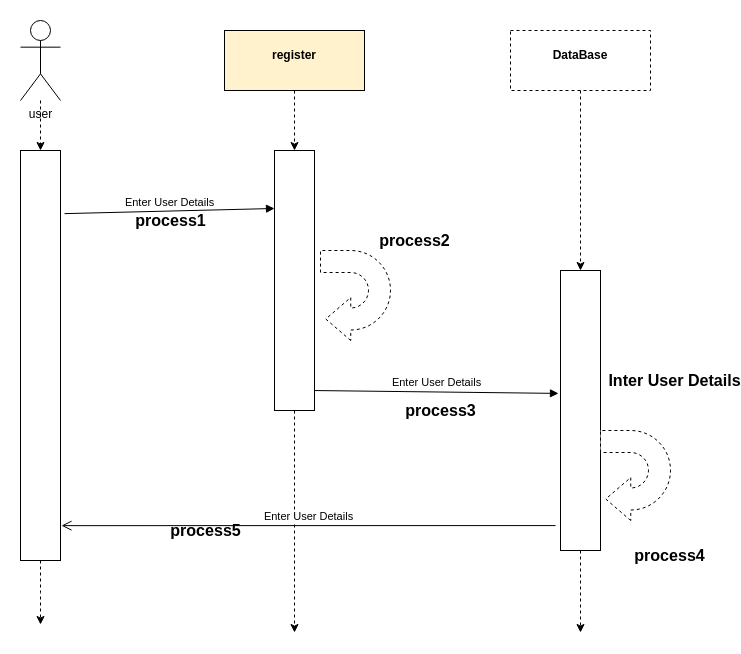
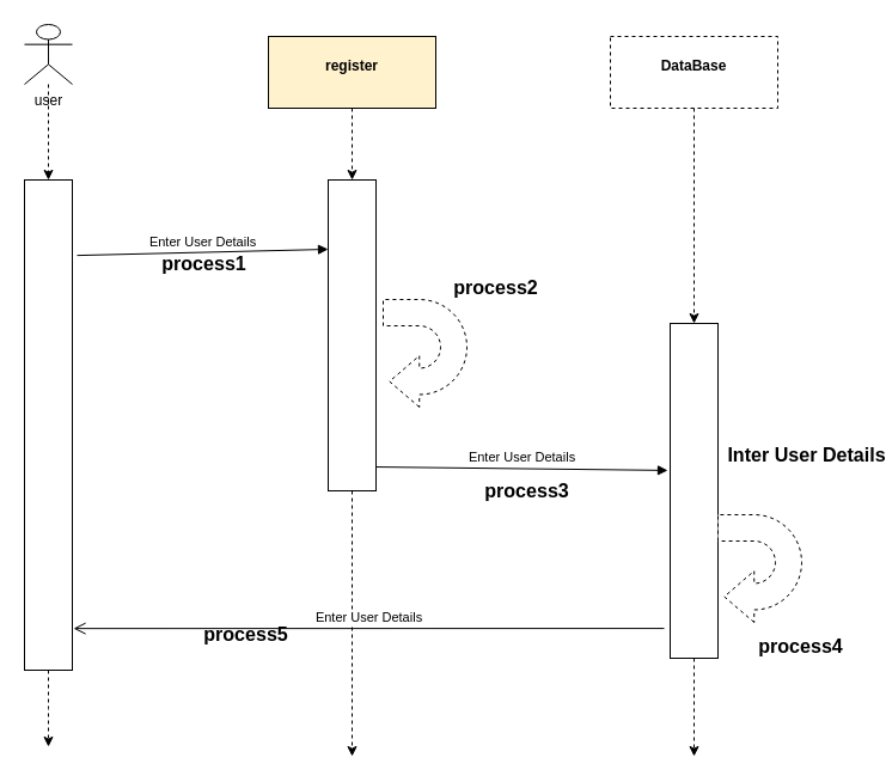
  <mxCell id="0" />
  <mxCell id="1" parent="0" />
  <mxCell id="2" style="edgeStyle=orthogonalEdgeStyle;rounded=0;orthogonalLoop=1;jettySize=auto;html=1;dashed=1;" parent="1" source="8" edge="1"><mxGeometry relative="1" as="geometry"><mxPoint x="40" y="624" as="targetPoint" /></mxGeometry></mxCell>
- <mxCell id="3" value="user" style="shape=umlActor;verticalLabelPosition=bottom;verticalAlign=top;html=1;" parent="1" vertex="1"><mxGeometry x="20" y="20" width="40" height="80" as="geometry" /></mxCell>
+ <mxCell id="3" value="user" style="shape=umlActor;verticalLabelPosition=bottom;verticalAlign=top;html=1;" parent="1" vertex="1"><mxGeometry x="20" y="20" width="40" height="50" as="geometry" /></mxCell>
  <mxCell id="4" style="edgeStyle=orthogonalEdgeStyle;rounded=0;orthogonalLoop=1;jettySize=auto;html=1;dashed=1;" parent="1" source="10" edge="1"><mxGeometry relative="1" as="geometry"><mxPoint x="294" y="632" as="targetPoint" /></mxGeometry></mxCell>
  <mxCell id="5" value="&lt;p style=&quot;margin: 0px ; margin-top: 4px ; text-align: center&quot;&gt;&lt;br&gt;&lt;b&gt;register&lt;/b&gt;&lt;/p&gt;" style="verticalAlign=top;align=left;overflow=fill;fontSize=12;fontFamily=Helvetica;html=1;fillColor=#fff2cc;" parent="1" vertex="1"><mxGeometry x="224" y="30" width="140" height="60" as="geometry" /></mxCell>
  <mxCell id="6" style="edgeStyle=orthogonalEdgeStyle;rounded=0;orthogonalLoop=1;jettySize=auto;html=1;dashed=1;" parent="1" source="12" edge="1"><mxGeometry relative="1" as="geometry"><mxPoint x="580" y="632" as="targetPoint" /></mxGeometry></mxCell>
  <mxCell id="7" value="&lt;p style=&quot;margin: 0px ; margin-top: 4px ; text-align: center&quot;&gt;&lt;br&gt;&lt;b&gt;DataBase&lt;/b&gt;&lt;/p&gt;" style="verticalAlign=top;align=left;overflow=fill;fontSize=12;fontFamily=Helvetica;html=1;dashed=1;" parent="1" vertex="1"><mxGeometry x="510" y="30" width="140" height="60" as="geometry" /></mxCell>
  <mxCell id="8" value="" style="html=1;points=[];perimeter=orthogonalPerimeter;" parent="1" vertex="1"><mxGeometry x="20" y="150" width="40" height="410" as="geometry" /></mxCell>
  <mxCell id="9" style="edgeStyle=orthogonalEdgeStyle;rounded=0;orthogonalLoop=1;jettySize=auto;html=1;dashed=1;" parent="1" source="3" target="8" edge="1"><mxGeometry relative="1" as="geometry"><mxPoint x="40" y="624" as="targetPoint" /><mxPoint x="40" y="100" as="sourcePoint" /></mxGeometry></mxCell>
  <mxCell id="10" value="" style="html=1;points=[];perimeter=orthogonalPerimeter;" parent="1" vertex="1"><mxGeometry x="274" y="150" width="40" height="260" as="geometry" /></mxCell>
  <mxCell id="11" style="edgeStyle=orthogonalEdgeStyle;rounded=0;orthogonalLoop=1;jettySize=auto;html=1;dashed=1;" parent="1" source="5" target="10" edge="1"><mxGeometry relative="1" as="geometry"><mxPoint x="294" y="632" as="targetPoint" /><mxPoint x="294" y="90" as="sourcePoint" /></mxGeometry></mxCell>
  <mxCell id="12" value="" style="html=1;points=[];perimeter=orthogonalPerimeter;" parent="1" vertex="1"><mxGeometry x="560" y="270" width="40" height="280" as="geometry" /></mxCell>
  <mxCell id="13" style="edgeStyle=orthogonalEdgeStyle;rounded=0;orthogonalLoop=1;jettySize=auto;html=1;dashed=1;" parent="1" source="7" target="12" edge="1"><mxGeometry relative="1" as="geometry"><mxPoint x="580" y="632" as="targetPoint" /><mxPoint x="580" y="90" as="sourcePoint" /></mxGeometry></mxCell>
  <mxCell id="14" value="Enter User Details" style="html=1;verticalAlign=bottom;endArrow=block;exitX=1.1;exitY=0.154;exitDx=0;exitDy=0;exitPerimeter=0;entryX=0;entryY=0.223;entryDx=0;entryDy=0;entryPerimeter=0;" parent="1" source="8" target="10" edge="1"><mxGeometry width="80" relative="1" as="geometry"><mxPoint x="80" y="190" as="sourcePoint" /><mxPoint x="270" y="190" as="targetPoint" /></mxGeometry></mxCell>
  <mxCell id="15" value="&lt;h6&gt;process1&lt;/h6&gt;" style="text;strokeColor=none;fillColor=none;html=1;fontSize=24;fontStyle=1;verticalAlign=middle;align=center;" parent="1" vertex="1"><mxGeometry x="120" y="200" width="100" height="40" as="geometry" /></mxCell>
  <mxCell id="16" value="" style="html=1;shadow=0;dashed=1;align=center;verticalAlign=middle;shape=mxgraph.arrows2.uTurnArrow;dy=11;arrowHead=43;dx2=25;rotation=-180;" parent="1" vertex="1"><mxGeometry x="320" y="250" width="70" height="90" as="geometry" /></mxCell>
  <mxCell id="17" value="&lt;h6&gt;process2&lt;/h6&gt;" style="text;strokeColor=none;fillColor=none;html=1;fontSize=24;fontStyle=1;verticalAlign=middle;align=center;" parent="1" vertex="1"><mxGeometry x="364" y="220" width="100" height="40" as="geometry" /></mxCell>
  <mxCell id="18" value="Enter User Details" style="html=1;verticalAlign=bottom;endArrow=block;exitX=1.1;exitY=0.154;exitDx=0;exitDy=0;exitPerimeter=0;entryX=-0.05;entryY=0.439;entryDx=0;entryDy=0;entryPerimeter=0;" parent="1" target="12" edge="1"><mxGeometry width="80" relative="1" as="geometry"><mxPoint x="314" y="390.04" as="sourcePoint" /><mxPoint x="520" y="390" as="targetPoint" /></mxGeometry></mxCell>
  <mxCell id="19" value="&lt;h6&gt;process3&lt;/h6&gt;" style="text;strokeColor=none;fillColor=none;html=1;fontSize=24;fontStyle=1;verticalAlign=middle;align=center;" parent="1" vertex="1"><mxGeometry x="390" y="390" width="100" height="40" as="geometry" /></mxCell>
  <mxCell id="20" value="" style="html=1;shadow=0;dashed=1;align=center;verticalAlign=middle;shape=mxgraph.arrows2.uTurnArrow;dy=11;arrowHead=43;dx2=25;rotation=-180;" parent="1" vertex="1"><mxGeometry x="600" y="430" width="70" height="90" as="geometry" /></mxCell>
  <mxCell id="21" value="&lt;h6&gt;Inter User Details&lt;/h6&gt;" style="text;strokeColor=none;fillColor=none;html=1;fontSize=24;fontStyle=1;verticalAlign=middle;align=center;" parent="1" vertex="1"><mxGeometry x="635" y="360" width="77" height="40" as="geometry" /></mxCell>
- <mxCell id="22" value="&lt;h6&gt;process4&lt;/h6&gt;" style="text;strokeColor=none;fillColor=none;html=1;fontSize=24;fontStyle=1;verticalAlign=middle;align=center;" parent="1" vertex="1"><mxGeometry x="618.5" y="535" width="100" height="40" as="geometry" /></mxCell>
+ <mxCell id="22" value="&lt;h6&gt;process4&lt;/h6&gt;" style="text;strokeColor=none;fillColor=none;html=1;fontSize=24;fontStyle=1;verticalAlign=middle;align=center;" parent="1" vertex="1"><mxGeometry x="618.5" y="520" width="100" height="40" as="geometry" /></mxCell>
  <mxCell id="23" value="Enter User Details" style="html=1;verticalAlign=bottom;endArrow=open;endSize=8;entryX=1.025;entryY=0.915;entryDx=0;entryDy=0;entryPerimeter=0;exitX=-0.125;exitY=0.911;exitDx=0;exitDy=0;exitPerimeter=0;" parent="1" source="12" target="8" edge="1"><mxGeometry relative="1" as="geometry"><mxPoint x="510" y="519" as="sourcePoint" /><mxPoint x="430" y="519" as="targetPoint" /></mxGeometry></mxCell>
  <mxCell id="24" value="&lt;h6&gt;process5&lt;/h6&gt;" style="text;strokeColor=none;fillColor=none;html=1;fontSize=24;fontStyle=1;verticalAlign=middle;align=center;" parent="1" vertex="1"><mxGeometry x="155" y="510" width="100" height="40" as="geometry" /></mxCell>
